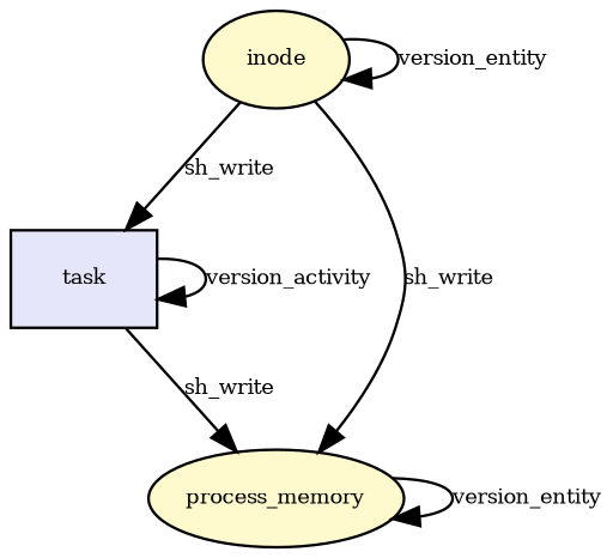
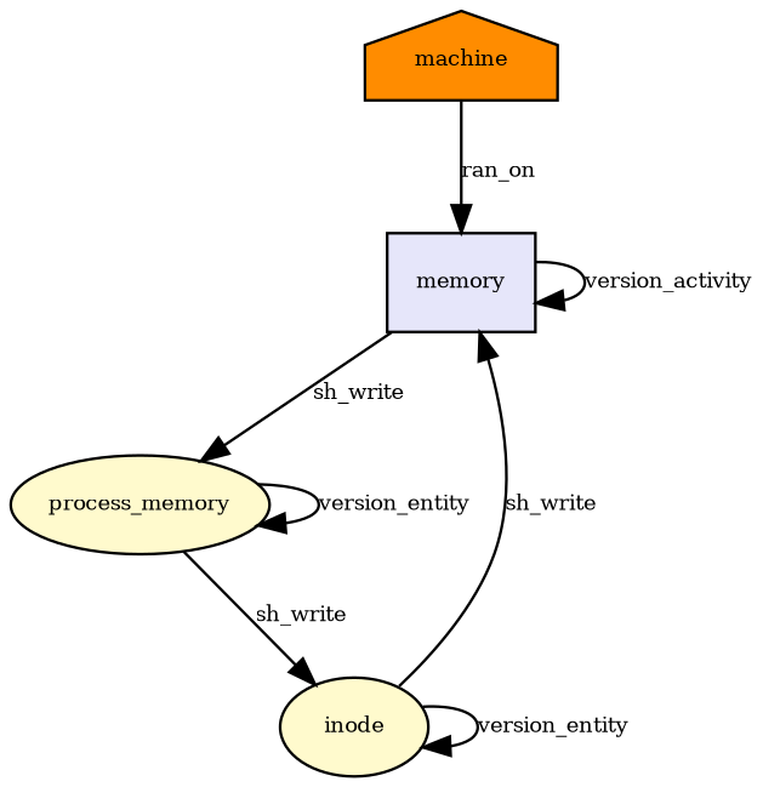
  digraph {
    node [fillcolor="#fffacd" fontsize=8 shape=ellipse style=filled]
    edge [fontsize=8]
-   n2 [fillcolor="#e6e6fa" label=task shape=rectangle]
+   n1 [fillcolor="#ff8c00" label=machine shape=house]
+   n2 [fillcolor="#e6e6fa" label=memory shape=rectangle]
    n3 [label=process_memory]
    n4 [label=inode]
+   n1 -> n2 [label=ran_on]
    n2 -> n2 [label=version_activity]
    n2 -> n3 [label=sh_write]
    n3 -> n3 [label=version_entity]
-   n4 -> n3 [label=sh_write]
+   n3 -> n4 [label=sh_write]
    n4 -> n2 [label=sh_write]
    n4 -> n4 [label=version_entity]
  }
